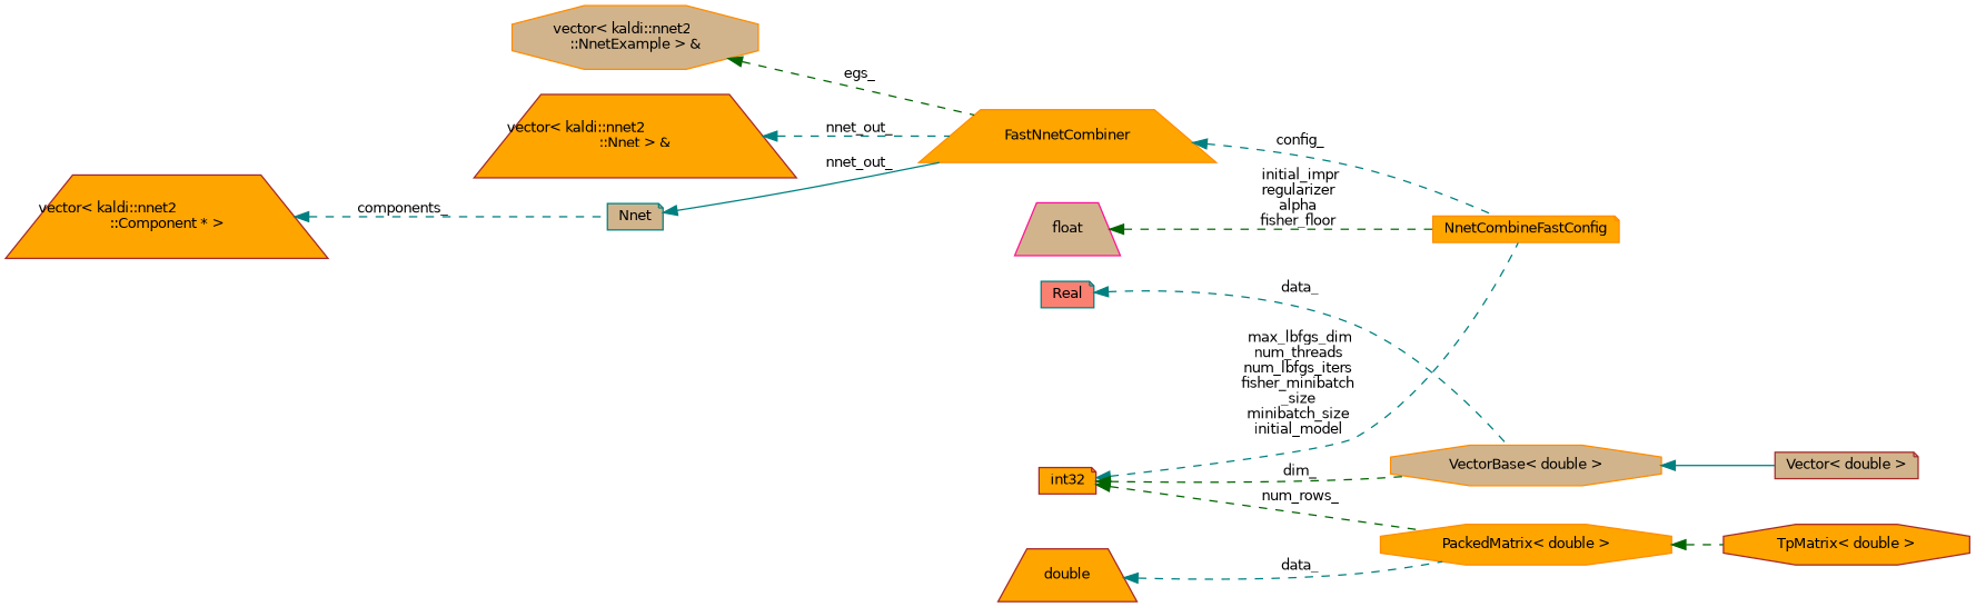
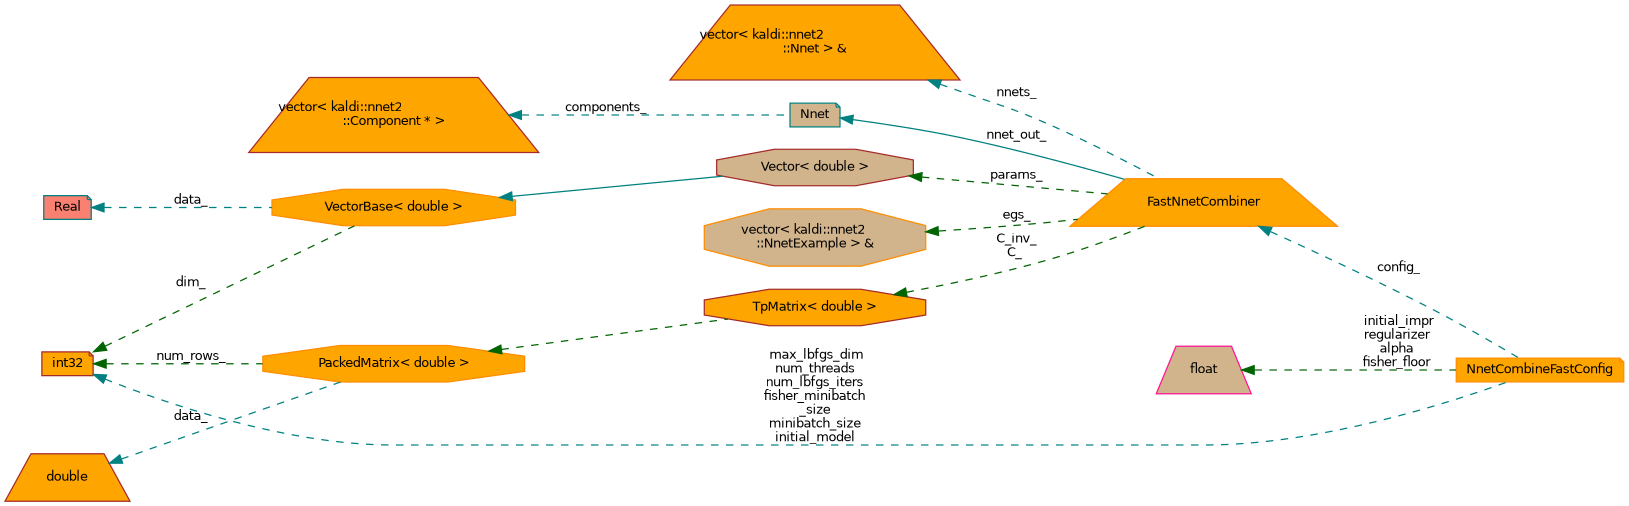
  digraph {
    rankdir=LR
    node [color=brown fillcolor=orange fontname=Helvetica fontsize=10 shape=trapezium style=filled]
    edge [color=teal dir=back fontname=Helvetica fontsize=10 labelfontname=Helvetica labelfontsize=10 style=dashed]
    n1 [color=darkorange fontcolor=black height=0.2 label=FastNnetCombiner width=0.4]
    n2 [color=darkorange height=0.2 label=NnetCombineFastConfig shape=note width=0.4]
    n3 [color=darkorange fillcolor=tan height=0.2 label="vector\< kaldi::nnet2\l::NnetExample \> &" shape=octagon width=0.4]
    n4 [color=deeppink fillcolor=tan height=0.2 label=float width=0.4]
    n5 [height=0.2 label=int32 shape=note width=0.4]
    n6 [color=darkorange height=0.2 label="PackedMatrix\< double \>" shape=octagon width=0.4]
-   n7 [color=darkorange fillcolor=tan height=0.2 label="VectorBase\< double \>" shape=octagon width=0.4]
+   n7 [color=darkorange height=0.2 label="VectorBase\< double \>" shape=octagon width=0.4]
    n8 [height=0.2 label="TpMatrix\< double \>" shape=octagon width=0.4]
-   n9 [fillcolor=tan height=0.2 label="Vector\< double \>" shape=note width=0.4]
+   n9 [fillcolor=tan height=0.2 label="Vector\< double \>" shape=octagon width=0.4]
    n10 [height=0.2 label=double width=0.4]
    n11 [height=0.2 label="vector\< kaldi::nnet2\l::Nnet \> &" width=0.4]
    n12 [color=teal fillcolor=salmon height=0.2 label=Real shape=note width=0.4]
    n13 [color=teal fillcolor=tan height=0.2 label=Nnet shape=note width=0.4]
    n14 [height=0.2 label="vector\< kaldi::nnet2\l::Component * \>" width=0.4]
    n1 -> n2 [label=" config_"]
    n3 -> n1 [color=darkgreen label=" egs_"]
    n4 -> n2 [color=darkgreen label=" initial_impr\nregularizer\nalpha\nfisher_floor"]
    n5 -> n2 [label=" max_lbfgs_dim\nnum_threads\nnum_lbfgs_iters\nfisher_minibatch\l_size\nminibatch_size\ninitial_model"]
    n5 -> n6 [color=darkgreen label=" num_rows_"]
    n5 -> n7 [color=darkgreen label=" dim_"]
    n6 -> n8 [color=darkgreen]
    n7 -> n9 [style=solid]
+   n8 -> n1 [color=darkgreen label=" C_inv_\nC_"]
+   n9 -> n1 [color=darkgreen label=" params_"]
    n10 -> n6 [label=" data_"]
-   n11 -> n1 [label=" nnet_out_"]
+   n11 -> n1 [label=" nnets_"]
    n12 -> n7 [label=" data_"]
    n13 -> n1 [label=" nnet_out_" style=solid]
    n14 -> n13 [label=" components_"]
  }
